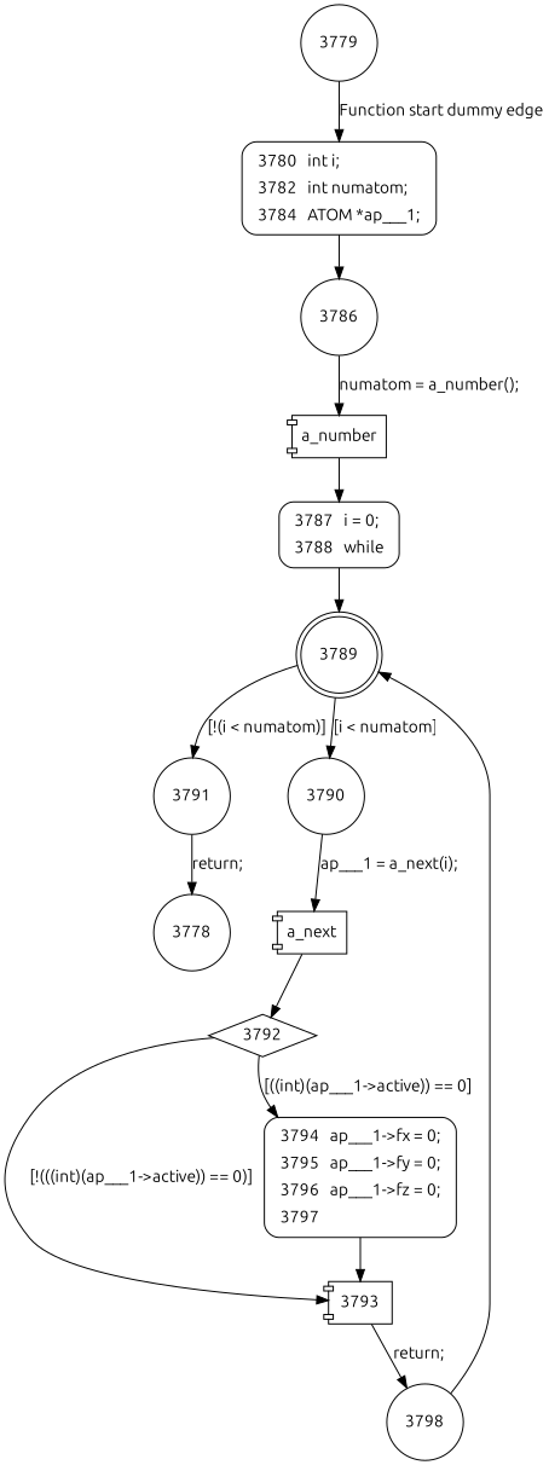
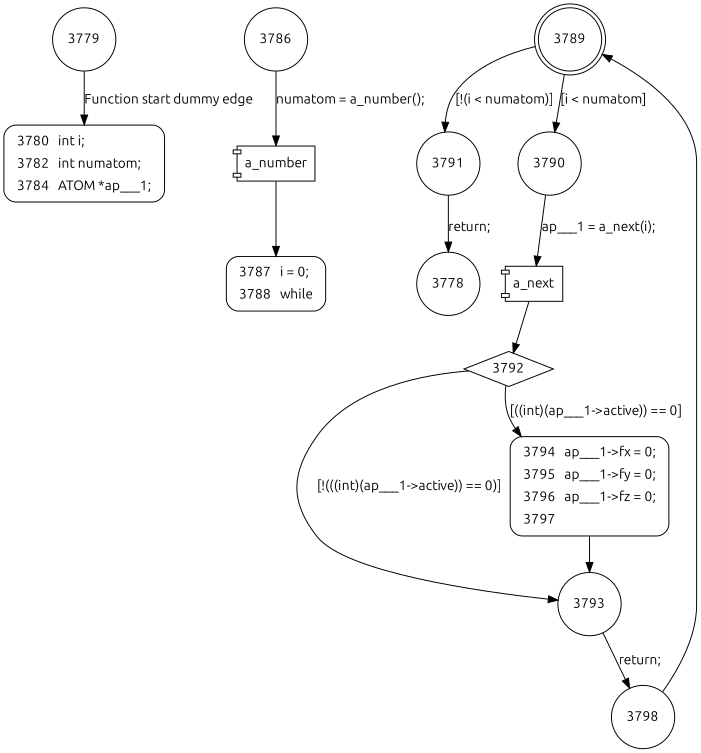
  digraph {
    fontname=Ubuntu
    node [fontname=Ubuntu shape=circle]
    edge [fontname=Ubuntu]
    n1 [fillcolor=white label=<<table border="0" cellborder="0" cellpadding="3" bgcolor="white"><tr><td align="right">3780</td><td align="left">int i;</td></tr><tr><td align="right">3782</td><td align="left">int numatom;</td></tr><tr><td align="right">3784</td><td align="left">ATOM *ap___1;</td></tr></table>> penwidth=1 shape=Mrecord style="filled,bold"]
    3779
    3786
    n4 [label=a_number shape=component]
    n5 [fillcolor=white label=<<table border="0" cellborder="0" cellpadding="3" bgcolor="white"><tr><td align="right">3787</td><td align="left">i = 0;</td></tr><tr><td align="right">3788</td><td align="left">while</td></tr></table>> penwidth=1 shape=Mrecord style="filled,bold"]
    3789 [shape=doublecircle]
    3791
    3790
    3778
    n10 [label=a_next shape=component]
    3792 [shape=diamond]
-   3793 [shape=component]
+   3793
    n13 [fillcolor=white label=<<table border="0" cellborder="0" cellpadding="3" bgcolor="white"><tr><td align="right">3794</td><td align="left">ap___1-&gt;fx = 0;</td></tr><tr><td align="right">3795</td><td align="left">ap___1-&gt;fy = 0;</td></tr><tr><td align="right">3796</td><td align="left">ap___1-&gt;fz = 0;</td></tr><tr><td align="right">3797</td><td align="left"></td></tr></table>> penwidth=1 shape=Mrecord style="filled,bold"]
    3798
-   n1 -> 3786
    3779 -> n1 [label="Function start dummy edge"]
    3786 -> n4 [label="numatom = a_number();"]
    n4 -> n5
-   n5 -> 3789
    3789 -> 3791 [label="[!(i < numatom)]"]
    3789 -> 3790 [label="[i < numatom]"]
    3791 -> 3778 [label="return;"]
    3790 -> n10 [label="ap___1 = a_next(i);"]
    n10 -> 3792
    3792 -> 3793 [label="[!(((int)(ap___1->active)) == 0)]"]
    3792 -> n13 [label="[((int)(ap___1->active)) == 0]"]
    3793 -> 3798 [label="return;"]
    n13 -> 3793
    3798 -> 3789
  }
